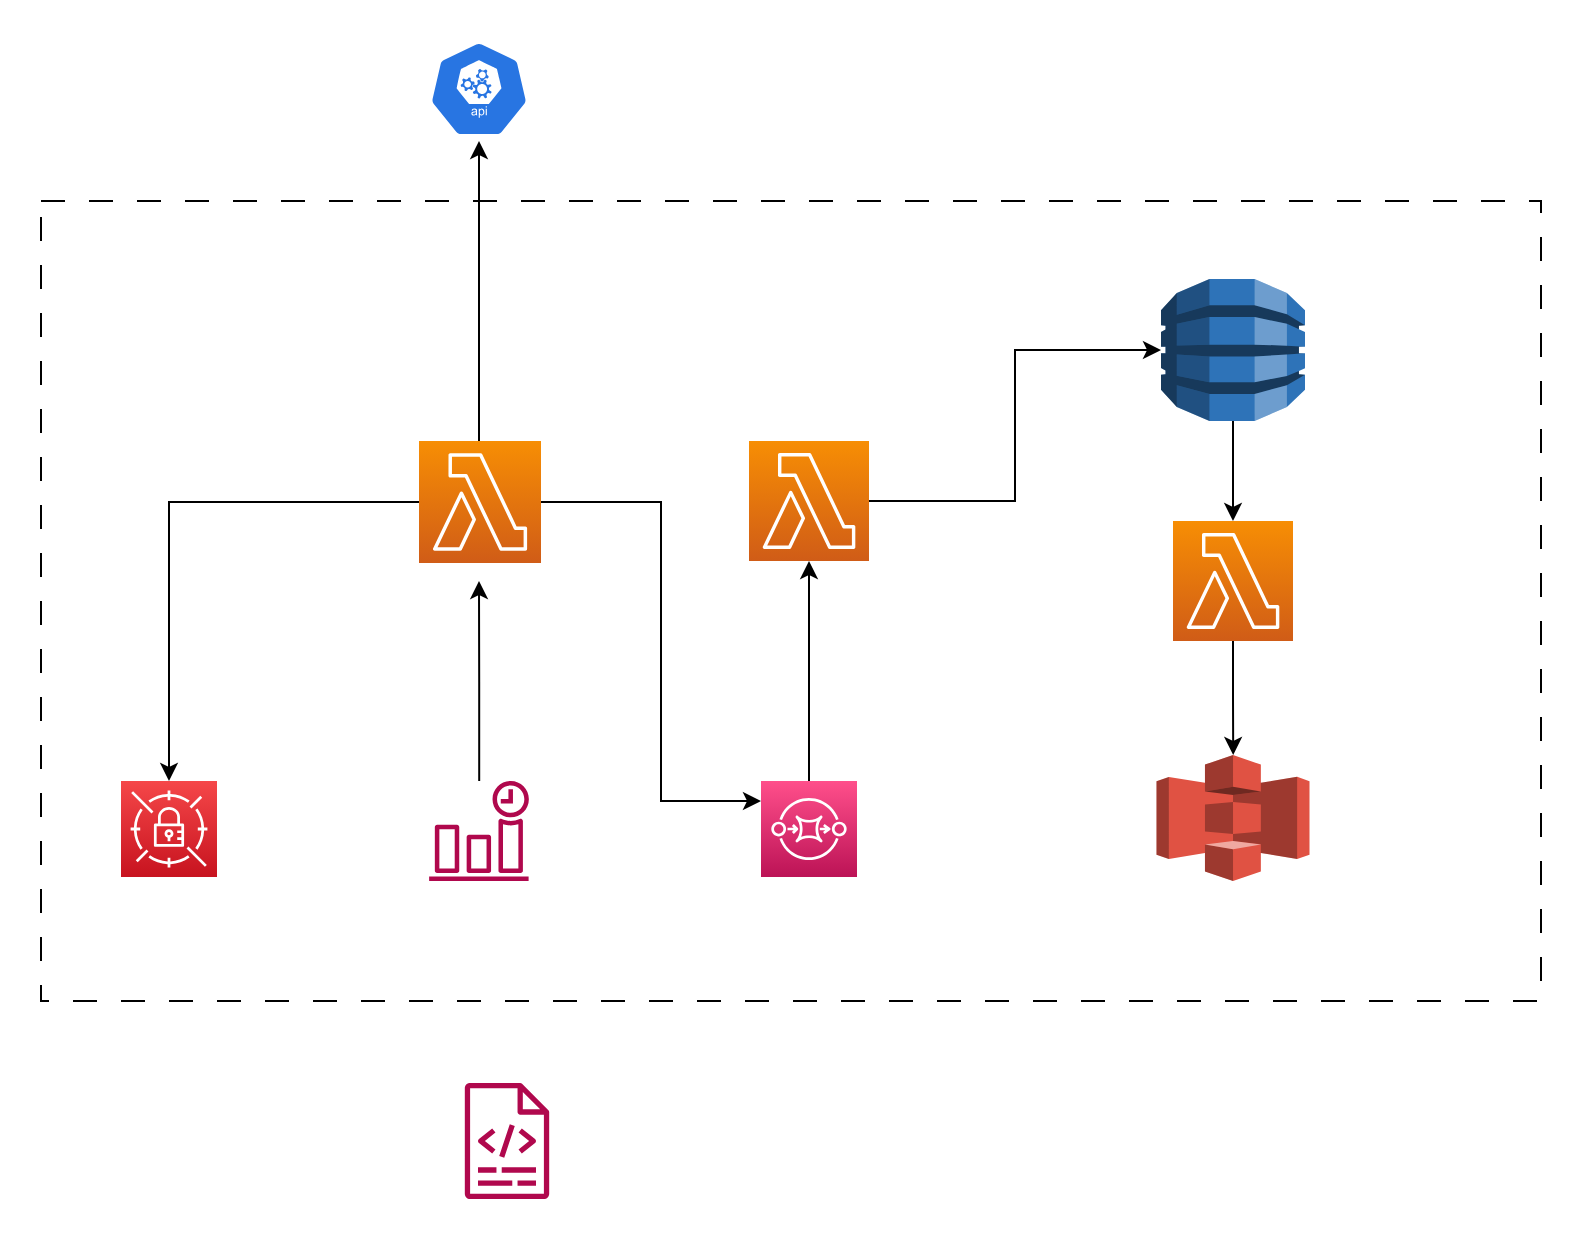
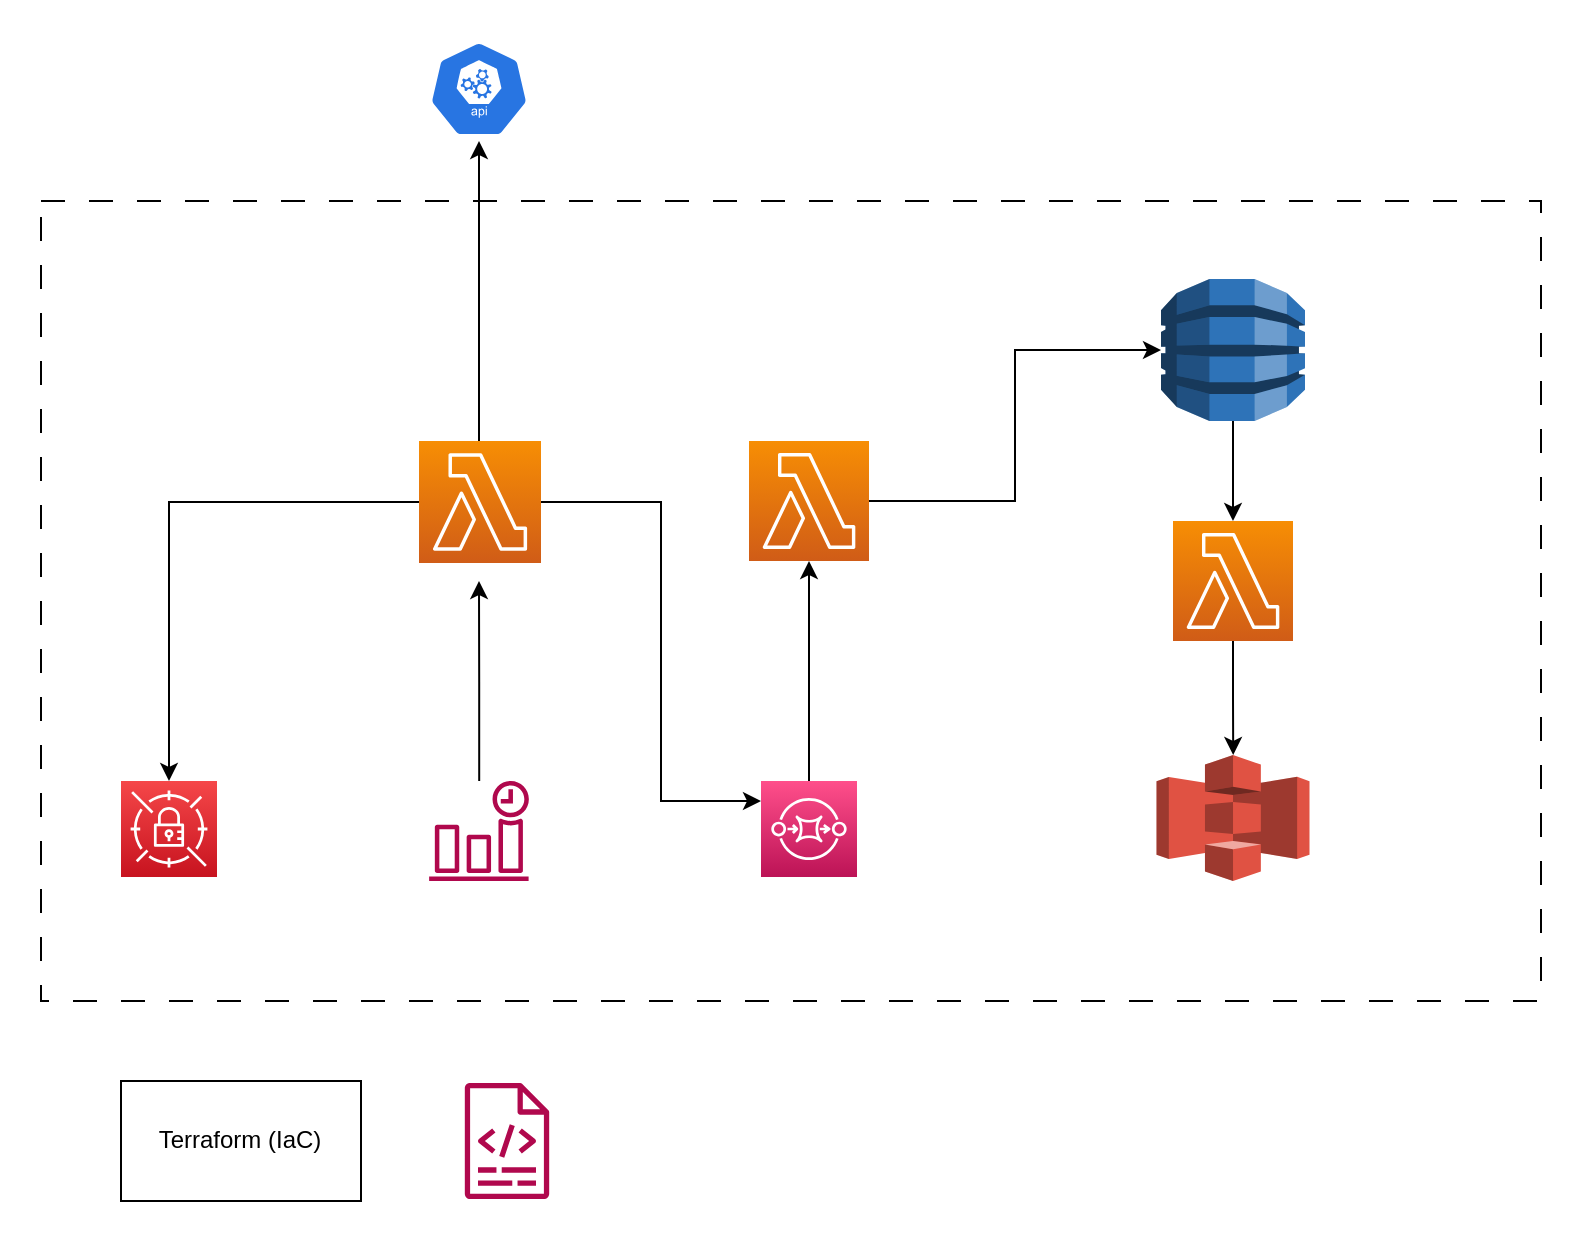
  <mxCell id="0" />
  <mxCell id="1" parent="0" />
  <mxCell id="2" value="" style="edgeStyle=orthogonalEdgeStyle;rounded=0;orthogonalLoop=1;jettySize=auto;html=1;" edge="1" parent="1" source="6"><mxGeometry relative="1" as="geometry"><mxPoint x="239" y="70" as="targetPoint" /></mxGeometry></mxCell>
  <mxCell id="3" value="" style="rounded=0;whiteSpace=wrap;html=1;gradientColor=default;fillColor=none;dashed=1;dashPattern=12 12;" vertex="1" parent="1"><mxGeometry x="20" y="100" width="750" height="400" as="geometry" /></mxCell>
  <mxCell id="4" style="edgeStyle=orthogonalEdgeStyle;rounded=0;orthogonalLoop=1;jettySize=auto;html=1;entryX=0.5;entryY=0;entryDx=0;entryDy=0;entryPerimeter=0;" edge="1" parent="1" source="6" target="8"><mxGeometry relative="1" as="geometry"><mxPoint x="70" y="250" as="targetPoint" /></mxGeometry></mxCell>
  <mxCell id="5" value="" style="edgeStyle=orthogonalEdgeStyle;rounded=0;orthogonalLoop=1;jettySize=auto;html=1;" edge="1" parent="1" source="6" target="12"><mxGeometry relative="1" as="geometry"><mxPoint x="340.5" y="250.5" as="targetPoint" /><Array as="points"><mxPoint x="330" y="251" /><mxPoint x="330" y="400" /></Array></mxGeometry></mxCell>
  <mxCell id="6" value="" style="sketch=0;points=[[0,0,0],[0.25,0,0],[0.5,0,0],[0.75,0,0],[1,0,0],[0,1,0],[0.25,1,0],[0.5,1,0],[0.75,1,0],[1,1,0],[0,0.25,0],[0,0.5,0],[0,0.75,0],[1,0.25,0],[1,0.5,0],[1,0.75,0]];outlineConnect=0;fontColor=#232F3E;gradientColor=#F78E04;gradientDirection=north;fillColor=#D05C17;strokeColor=#ffffff;dashed=0;verticalLabelPosition=bottom;verticalAlign=top;align=center;html=1;fontSize=12;fontStyle=0;aspect=fixed;shape=mxgraph.aws4.resourceIcon;resIcon=mxgraph.aws4.lambda;" vertex="1" parent="1"><mxGeometry x="209" y="220" width="61" height="61" as="geometry" /></mxCell>
  <mxCell id="7" value="" style="sketch=0;html=1;dashed=0;whitespace=wrap;fillColor=#2875E2;strokeColor=#ffffff;points=[[0.005,0.63,0],[0.1,0.2,0],[0.9,0.2,0],[0.5,0,0],[0.995,0.63,0],[0.72,0.99,0],[0.5,1,0],[0.28,0.99,0]];verticalLabelPosition=bottom;align=center;verticalAlign=top;shape=mxgraph.kubernetes.icon;prIcon=api" vertex="1" parent="1"><mxGeometry x="214" y="20" width="50" height="48" as="geometry" /></mxCell>
  <mxCell id="8" value="" style="sketch=0;points=[[0,0,0],[0.25,0,0],[0.5,0,0],[0.75,0,0],[1,0,0],[0,1,0],[0.25,1,0],[0.5,1,0],[0.75,1,0],[1,1,0],[0,0.25,0],[0,0.5,0],[0,0.75,0],[1,0.25,0],[1,0.5,0],[1,0.75,0]];outlineConnect=0;fontColor=#232F3E;gradientColor=#F54749;gradientDirection=north;fillColor=#C7131F;strokeColor=#ffffff;dashed=0;verticalLabelPosition=bottom;verticalAlign=top;align=center;html=1;fontSize=12;fontStyle=0;aspect=fixed;shape=mxgraph.aws4.resourceIcon;resIcon=mxgraph.aws4.secrets_manager;" vertex="1" parent="1"><mxGeometry x="60" y="390" width="48" height="48" as="geometry" /></mxCell>
  <mxCell id="9" value="" style="edgeStyle=orthogonalEdgeStyle;rounded=0;orthogonalLoop=1;jettySize=auto;html=1;" edge="1" parent="1" source="10"><mxGeometry relative="1" as="geometry"><mxPoint x="239" y="290" as="targetPoint" /></mxGeometry></mxCell>
  <mxCell id="10" value="" style="sketch=0;outlineConnect=0;fontColor=#232F3E;gradientColor=none;fillColor=#B0084D;strokeColor=none;dashed=0;verticalLabelPosition=bottom;verticalAlign=top;align=center;html=1;fontSize=12;fontStyle=0;aspect=fixed;pointerEvents=1;shape=mxgraph.aws4.event_time_based;" vertex="1" parent="1"><mxGeometry x="214" y="390" width="50" height="50" as="geometry" /></mxCell>
  <mxCell id="11" value="" style="edgeStyle=orthogonalEdgeStyle;rounded=0;orthogonalLoop=1;jettySize=auto;html=1;" edge="1" parent="1" source="12" target="14"><mxGeometry relative="1" as="geometry" /></mxCell>
  <mxCell id="12" value="" style="sketch=0;points=[[0,0,0],[0.25,0,0],[0.5,0,0],[0.75,0,0],[1,0,0],[0,1,0],[0.25,1,0],[0.5,1,0],[0.75,1,0],[1,1,0],[0,0.25,0],[0,0.5,0],[0,0.75,0],[1,0.25,0],[1,0.5,0],[1,0.75,0]];outlineConnect=0;fontColor=#232F3E;gradientColor=#FF4F8B;gradientDirection=north;fillColor=#BC1356;strokeColor=#ffffff;dashed=0;verticalLabelPosition=bottom;verticalAlign=top;align=center;html=1;fontSize=12;fontStyle=0;aspect=fixed;shape=mxgraph.aws4.resourceIcon;resIcon=mxgraph.aws4.sqs;" vertex="1" parent="1"><mxGeometry x="380" y="390" width="48" height="48" as="geometry" /></mxCell>
  <mxCell id="13" value="" style="edgeStyle=orthogonalEdgeStyle;rounded=0;orthogonalLoop=1;jettySize=auto;html=1;entryX=0;entryY=0.5;entryDx=0;entryDy=0;entryPerimeter=0;" edge="1" parent="1" source="14" target="16"><mxGeometry relative="1" as="geometry"><mxPoint x="404" y="170" as="targetPoint" /></mxGeometry></mxCell>
  <mxCell id="14" value="" style="sketch=0;points=[[0,0,0],[0.25,0,0],[0.5,0,0],[0.75,0,0],[1,0,0],[0,1,0],[0.25,1,0],[0.5,1,0],[0.75,1,0],[1,1,0],[0,0.25,0],[0,0.5,0],[0,0.75,0],[1,0.25,0],[1,0.5,0],[1,0.75,0]];outlineConnect=0;fontColor=#232F3E;gradientColor=#F78E04;gradientDirection=north;fillColor=#D05C17;strokeColor=#ffffff;dashed=0;verticalLabelPosition=bottom;verticalAlign=top;align=center;html=1;fontSize=12;fontStyle=0;aspect=fixed;shape=mxgraph.aws4.resourceIcon;resIcon=mxgraph.aws4.lambda;" vertex="1" parent="1"><mxGeometry x="374" y="220" width="60" height="60" as="geometry" /></mxCell>
  <mxCell id="15" value="" style="edgeStyle=orthogonalEdgeStyle;rounded=0;orthogonalLoop=1;jettySize=auto;html=1;" edge="1" parent="1" source="16" target="18"><mxGeometry relative="1" as="geometry" /></mxCell>
  <mxCell id="16" value="" style="outlineConnect=0;dashed=0;verticalLabelPosition=bottom;verticalAlign=top;align=center;html=1;shape=mxgraph.aws3.dynamo_db;fillColor=#2E73B8;gradientColor=none;" vertex="1" parent="1"><mxGeometry x="580" y="139" width="72" height="71" as="geometry" /></mxCell>
  <mxCell id="17" value="" style="edgeStyle=orthogonalEdgeStyle;rounded=0;orthogonalLoop=1;jettySize=auto;html=1;" edge="1" parent="1" source="18" target="19"><mxGeometry relative="1" as="geometry" /></mxCell>
  <mxCell id="18" value="" style="sketch=0;points=[[0,0,0],[0.25,0,0],[0.5,0,0],[0.75,0,0],[1,0,0],[0,1,0],[0.25,1,0],[0.5,1,0],[0.75,1,0],[1,1,0],[0,0.25,0],[0,0.5,0],[0,0.75,0],[1,0.25,0],[1,0.5,0],[1,0.75,0]];outlineConnect=0;fontColor=#232F3E;gradientColor=#F78E04;gradientDirection=north;fillColor=#D05C17;strokeColor=#ffffff;dashed=0;verticalLabelPosition=bottom;verticalAlign=top;align=center;html=1;fontSize=12;fontStyle=0;aspect=fixed;shape=mxgraph.aws4.resourceIcon;resIcon=mxgraph.aws4.lambda;" vertex="1" parent="1"><mxGeometry x="586" y="260" width="60" height="60" as="geometry" /></mxCell>
  <mxCell id="19" value="" style="outlineConnect=0;dashed=0;verticalLabelPosition=bottom;verticalAlign=top;align=center;html=1;shape=mxgraph.aws3.s3;fillColor=#E05243;gradientColor=none;" vertex="1" parent="1"><mxGeometry x="577.75" y="377" width="76.5" height="63" as="geometry" /></mxCell>
+ <mxCell id="20" value="Terraform (IaC)" style="rounded=0;whiteSpace=wrap;html=1;" vertex="1" parent="1"><mxGeometry x="60" y="540" width="120" height="60" as="geometry" /></mxCell>
  <mxCell id="21" value="" style="sketch=0;outlineConnect=0;fontColor=#232F3E;gradientColor=none;fillColor=#B0084D;strokeColor=none;dashed=0;verticalLabelPosition=bottom;verticalAlign=top;align=center;html=1;fontSize=12;fontStyle=0;aspect=fixed;pointerEvents=1;shape=mxgraph.aws4.logs;" vertex="1" parent="1"><mxGeometry x="214" y="541" width="78" height="58" as="geometry" /></mxCell>
